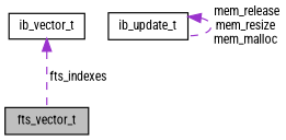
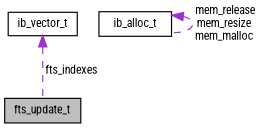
  digraph {
    fontname="Roboto Condensed"
    node [color=black fontname="Roboto Condensed" fontsize=10 shape=record]
    edge [color=darkorchid3 dir=back fontname="Roboto Condensed" fontsize=10 labelfontname=FreeSans labelfontsize=10 style=dashed]
-   n1 [fillcolor=grey75 fontcolor=black height=0.2 label=fts_vector_t style=filled width=0.4]
+   n1 [fillcolor=grey75 fontcolor=black height=0.2 label=fts_update_t style=filled width=0.4]
    n2 [height=0.2 label=ib_vector_t width=0.4]
-   n3 [height=0.2 label=ib_update_t width=0.4]
+   n3 [height=0.2 label=ib_alloc_t width=0.4]
    n2 -> n1 [label=" fts_indexes"]
    n3 -> n3 [label=" mem_release\nmem_resize\nmem_malloc"]
  }
